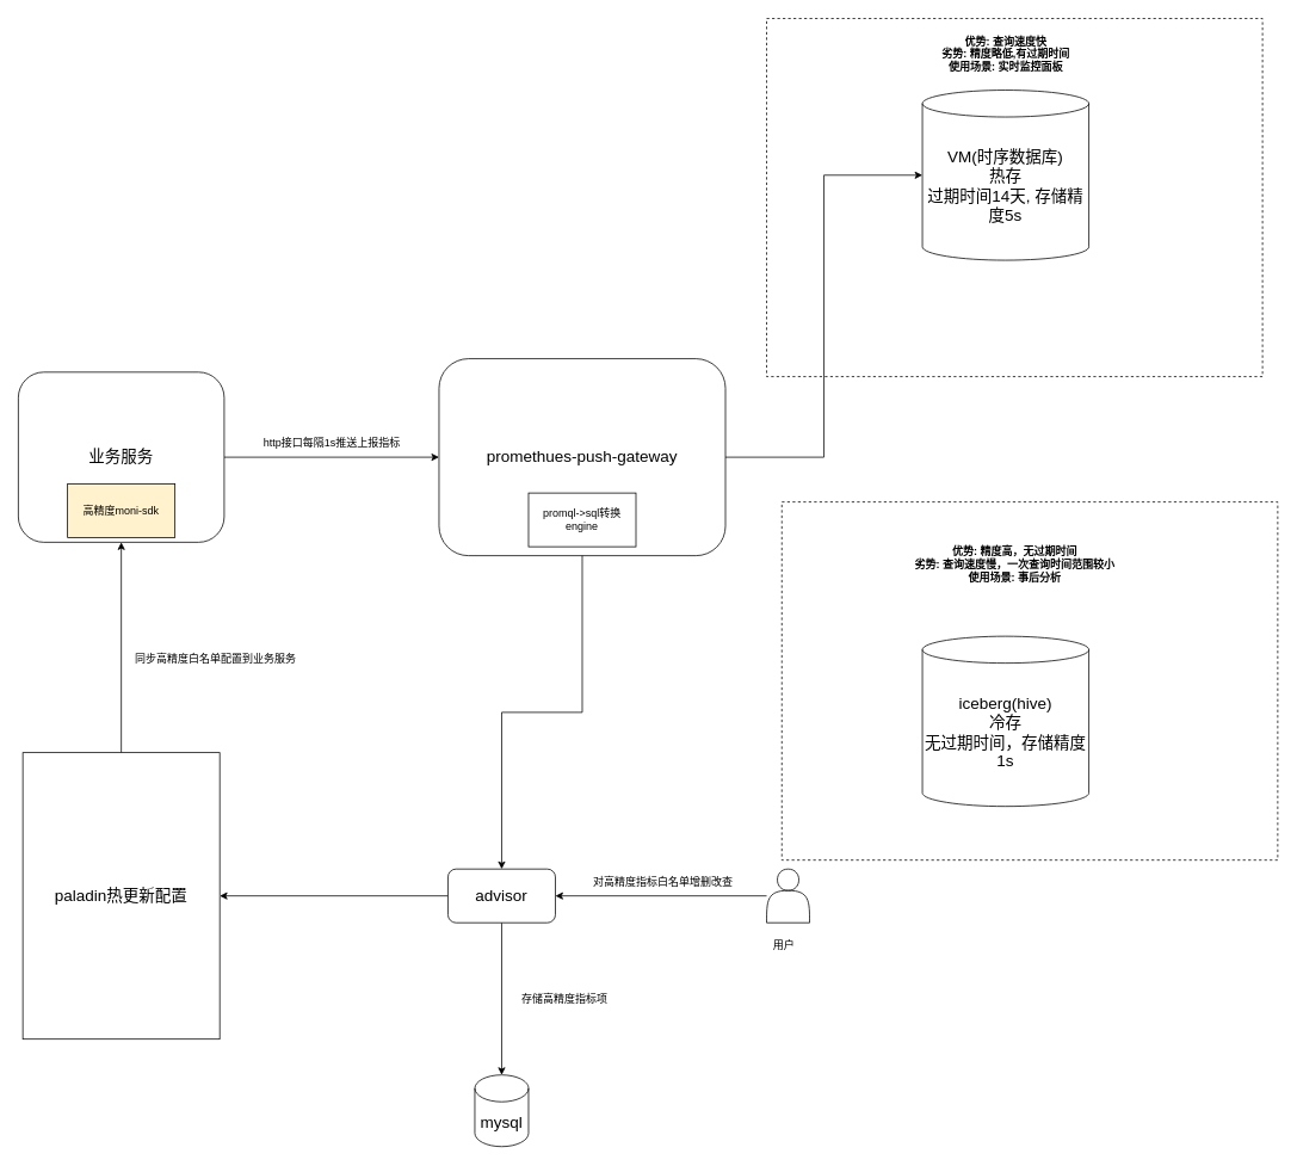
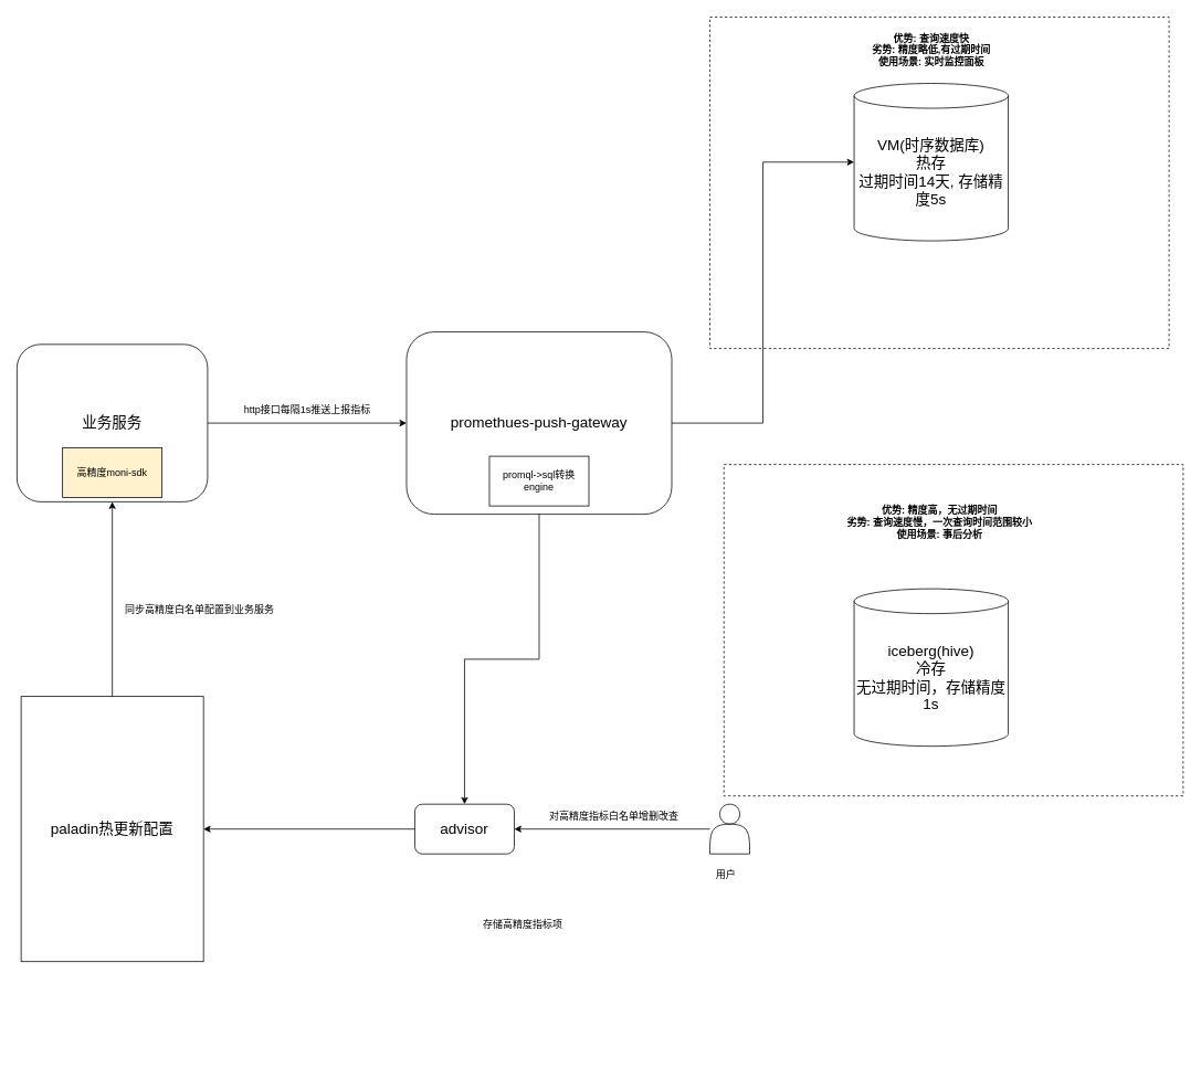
  <mxCell id="0" />
  <mxCell id="1" parent="0" />
  <mxCell id="2" value="" style="rounded=0;whiteSpace=wrap;html=1;dashed=1;" vertex="1" parent="1"><mxGeometry x="873" y="560" width="554" height="400" as="geometry" /></mxCell>
  <mxCell id="3" value="" style="rounded=0;whiteSpace=wrap;html=1;dashed=1;" vertex="1" parent="1"><mxGeometry x="856" y="20" width="554" height="400" as="geometry" /></mxCell>
  <mxCell id="4" style="edgeStyle=orthogonalEdgeStyle;rounded=0;orthogonalLoop=1;jettySize=auto;html=1;exitX=1;exitY=0.5;exitDx=0;exitDy=0;entryX=0;entryY=0.5;entryDx=0;entryDy=0;" edge="1" parent="1" source="5" target="6"><mxGeometry relative="1" as="geometry" /></mxCell>
  <mxCell id="5" value="&lt;font style=&quot;font-size: 18px;&quot;&gt;业务服务&lt;/font&gt;" style="rounded=1;whiteSpace=wrap;html=1;" vertex="1" parent="1"><mxGeometry x="20" y="415" width="230" height="190" as="geometry" /></mxCell>
  <mxCell id="6" value="&lt;span style=&quot;font-size: 18px;&quot;&gt;promethues-push-gateway&lt;/span&gt;" style="rounded=1;whiteSpace=wrap;html=1;" vertex="1" parent="1"><mxGeometry x="490" y="400" width="320" height="220" as="geometry" /></mxCell>
  <mxCell id="7" value="&lt;font style=&quot;font-size: 18px;&quot;&gt;VM(时序数据库)&lt;br&gt;热存&lt;br&gt;过期时间14天, 存储精度5s&lt;/font&gt;" style="shape=cylinder3;whiteSpace=wrap;html=1;boundedLbl=1;backgroundOutline=1;size=15;" vertex="1" parent="1"><mxGeometry x="1030" y="100" width="186" height="190" as="geometry" /></mxCell>
  <mxCell id="8" value="&lt;font style=&quot;font-size: 18px;&quot;&gt;iceberg(hive)&lt;br&gt;冷存&lt;/font&gt;&lt;div&gt;&lt;span style=&quot;font-size: 18px;&quot;&gt;无过期时间，存储精度1s&lt;/span&gt;&lt;/div&gt;" style="shape=cylinder3;whiteSpace=wrap;html=1;boundedLbl=1;backgroundOutline=1;size=15;" vertex="1" parent="1"><mxGeometry x="1030" y="710" width="186" height="190" as="geometry" /></mxCell>
  <mxCell id="9" style="edgeStyle=orthogonalEdgeStyle;rounded=0;orthogonalLoop=1;jettySize=auto;html=1;" edge="1" parent="1" source="6" target="15"><mxGeometry relative="1" as="geometry" /></mxCell>
  <mxCell id="10" style="edgeStyle=orthogonalEdgeStyle;rounded=0;orthogonalLoop=1;jettySize=auto;html=1;exitX=1;exitY=0.5;exitDx=0;exitDy=0;entryX=0;entryY=0.5;entryDx=0;entryDy=0;entryPerimeter=0;" edge="1" parent="1" source="6" target="7"><mxGeometry relative="1" as="geometry" /></mxCell>
  <mxCell id="11" value="promql-&amp;gt;sql转换engine" style="rounded=0;whiteSpace=wrap;html=1;" vertex="1" parent="1"><mxGeometry x="590" y="550" width="120" height="60" as="geometry" /></mxCell>
  <mxCell id="12" value="高精度moni-sdk" style="rounded=0;whiteSpace=wrap;html=1;fillColor=#fff2cc;" vertex="1" parent="1"><mxGeometry x="75" y="540" width="120" height="60" as="geometry" /></mxCell>
  <mxCell id="13" style="edgeStyle=orthogonalEdgeStyle;rounded=0;orthogonalLoop=1;jettySize=auto;html=1;exitX=0;exitY=0.5;exitDx=0;exitDy=0;entryX=1;entryY=0.5;entryDx=0;entryDy=0;" edge="1" parent="1" source="15" target="17"><mxGeometry relative="1" as="geometry" /></mxCell>
- <mxCell id="14" style="edgeStyle=orthogonalEdgeStyle;rounded=0;orthogonalLoop=1;jettySize=auto;html=1;" edge="1" parent="1" source="15" target="25"><mxGeometry relative="1" as="geometry" /></mxCell>
  <mxCell id="15" value="&lt;font style=&quot;font-size: 18px;&quot;&gt;advisor&lt;/font&gt;" style="rounded=1;whiteSpace=wrap;html=1;" vertex="1" parent="1"><mxGeometry x="500" y="970" width="120" height="60" as="geometry" /></mxCell>
  <mxCell id="16" style="edgeStyle=orthogonalEdgeStyle;rounded=0;orthogonalLoop=1;jettySize=auto;html=1;exitX=0.5;exitY=0;exitDx=0;exitDy=0;entryX=0.5;entryY=1;entryDx=0;entryDy=0;" edge="1" parent="1" source="17" target="5"><mxGeometry relative="1" as="geometry" /></mxCell>
  <mxCell id="17" value="&lt;font style=&quot;font-size: 18px;&quot;&gt;paladin热更新配置&lt;/font&gt;" style="rounded=0;whiteSpace=wrap;html=1;" vertex="1" parent="1"><mxGeometry x="25" y="840" width="220" height="320" as="geometry" /></mxCell>
  <mxCell id="18" value="http接口每隔1s推送上报指标" style="text;html=1;align=center;verticalAlign=middle;resizable=0;points=[];autosize=1;strokeColor=none;fillColor=none;" vertex="1" parent="1"><mxGeometry x="280" y="480" width="180" height="30" as="geometry" /></mxCell>
  <mxCell id="19" value="同步高精度白名单配置到业务服务" style="text;html=1;align=center;verticalAlign=middle;resizable=0;points=[];autosize=1;strokeColor=none;fillColor=none;" vertex="1" parent="1"><mxGeometry x="140" y="720" width="200" height="30" as="geometry" /></mxCell>
  <mxCell id="20" value="" style="group" vertex="1" connectable="0" parent="1"><mxGeometry x="850" y="970" width="60" height="100" as="geometry" /></mxCell>
  <mxCell id="21" value="" style="shape=actor;whiteSpace=wrap;html=1;" vertex="1" parent="20"><mxGeometry x="6" width="48" height="60" as="geometry" /></mxCell>
  <mxCell id="22" value="用户" style="text;html=1;align=center;verticalAlign=middle;resizable=0;points=[];autosize=1;strokeColor=none;fillColor=none;" vertex="1" parent="20"><mxGeometry y="70" width="50" height="30" as="geometry" /></mxCell>
  <mxCell id="23" style="edgeStyle=orthogonalEdgeStyle;rounded=0;orthogonalLoop=1;jettySize=auto;html=1;" edge="1" parent="1" source="21" target="15"><mxGeometry relative="1" as="geometry" /></mxCell>
  <mxCell id="24" value="对高精度指标白名单增删改查" style="text;html=1;align=center;verticalAlign=middle;resizable=0;points=[];autosize=1;strokeColor=none;fillColor=none;" vertex="1" parent="1"><mxGeometry x="650" y="970" width="180" height="30" as="geometry" /></mxCell>
- <mxCell id="25" value="&lt;font style=&quot;font-size: 18px;&quot;&gt;mysql&lt;/font&gt;" style="shape=cylinder3;whiteSpace=wrap;html=1;boundedLbl=1;backgroundOutline=1;size=15;" vertex="1" parent="1"><mxGeometry x="530" y="1200" width="60" height="80" as="geometry" /></mxCell>
  <mxCell id="26" value="存储高精度指标项" style="text;html=1;align=center;verticalAlign=middle;resizable=0;points=[];autosize=1;strokeColor=none;fillColor=none;" vertex="1" parent="1"><mxGeometry x="570" y="1100" width="120" height="30" as="geometry" /></mxCell>
  <mxCell id="27" value="&lt;font style=&quot;font-size: 12px;&quot;&gt;&lt;b&gt;优势: 查询速度快&lt;/b&gt;&lt;/font&gt;&lt;div&gt;&lt;font style=&quot;font-size: 12px;&quot;&gt;&lt;b&gt;劣势: 精度略低,有过期时间&lt;br&gt;&lt;/b&gt;&lt;/font&gt;&lt;div&gt;&lt;font style=&quot;font-size: 12px;&quot;&gt;&lt;b&gt;使用场景: 实时监控面板&lt;/b&gt;&lt;/font&gt;&lt;/div&gt;&lt;/div&gt;" style="text;html=1;align=center;verticalAlign=middle;resizable=0;points=[];autosize=1;strokeColor=none;fillColor=none;" vertex="1" parent="1"><mxGeometry x="1038" y="30" width="170" height="60" as="geometry" /></mxCell>
  <mxCell id="28" value="&lt;font style=&quot;font-size: 12px;&quot;&gt;&lt;b&gt;优势: 精度高，无过期时间&lt;/b&gt;&lt;/font&gt;&lt;div&gt;&lt;font style=&quot;font-size: 12px;&quot;&gt;&lt;b&gt;劣势: 查询速度慢，一次查询时间范围较小&lt;br&gt;&lt;/b&gt;&lt;/font&gt;&lt;div&gt;&lt;font style=&quot;font-size: 12px;&quot;&gt;&lt;b&gt;使用场景: 事后分析&lt;/b&gt;&lt;/font&gt;&lt;/div&gt;&lt;/div&gt;" style="text;html=1;align=center;verticalAlign=middle;resizable=0;points=[];autosize=1;strokeColor=none;fillColor=none;" vertex="1" parent="1"><mxGeometry x="1008" y="600" width="250" height="60" as="geometry" /></mxCell>
